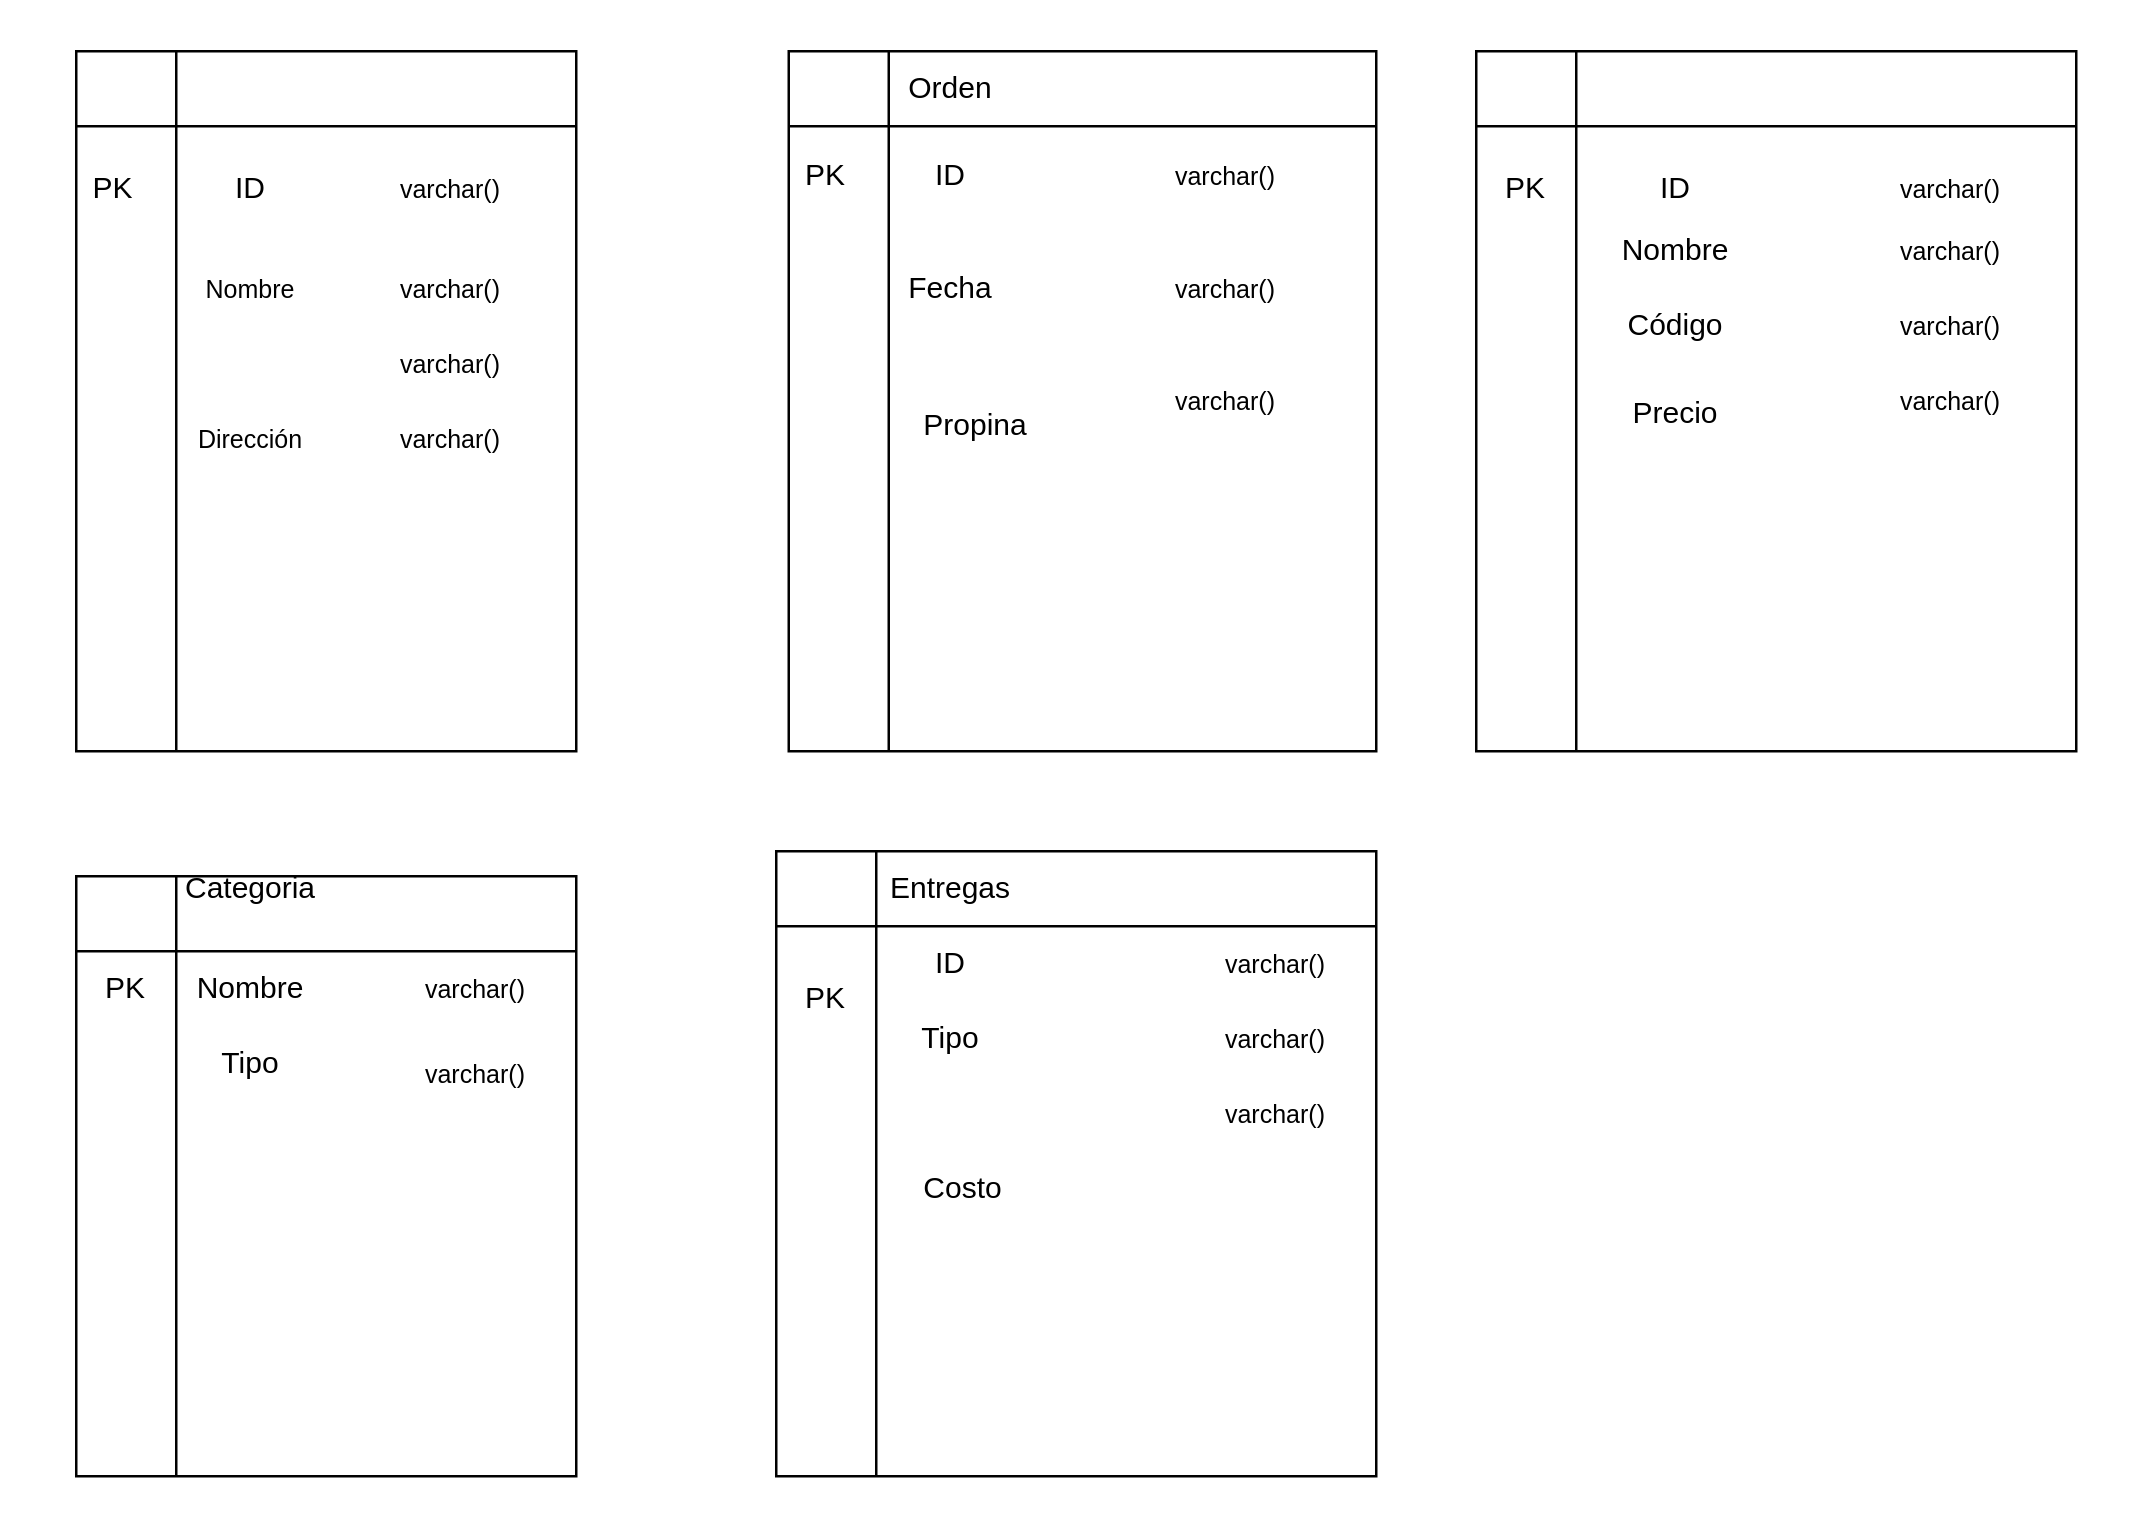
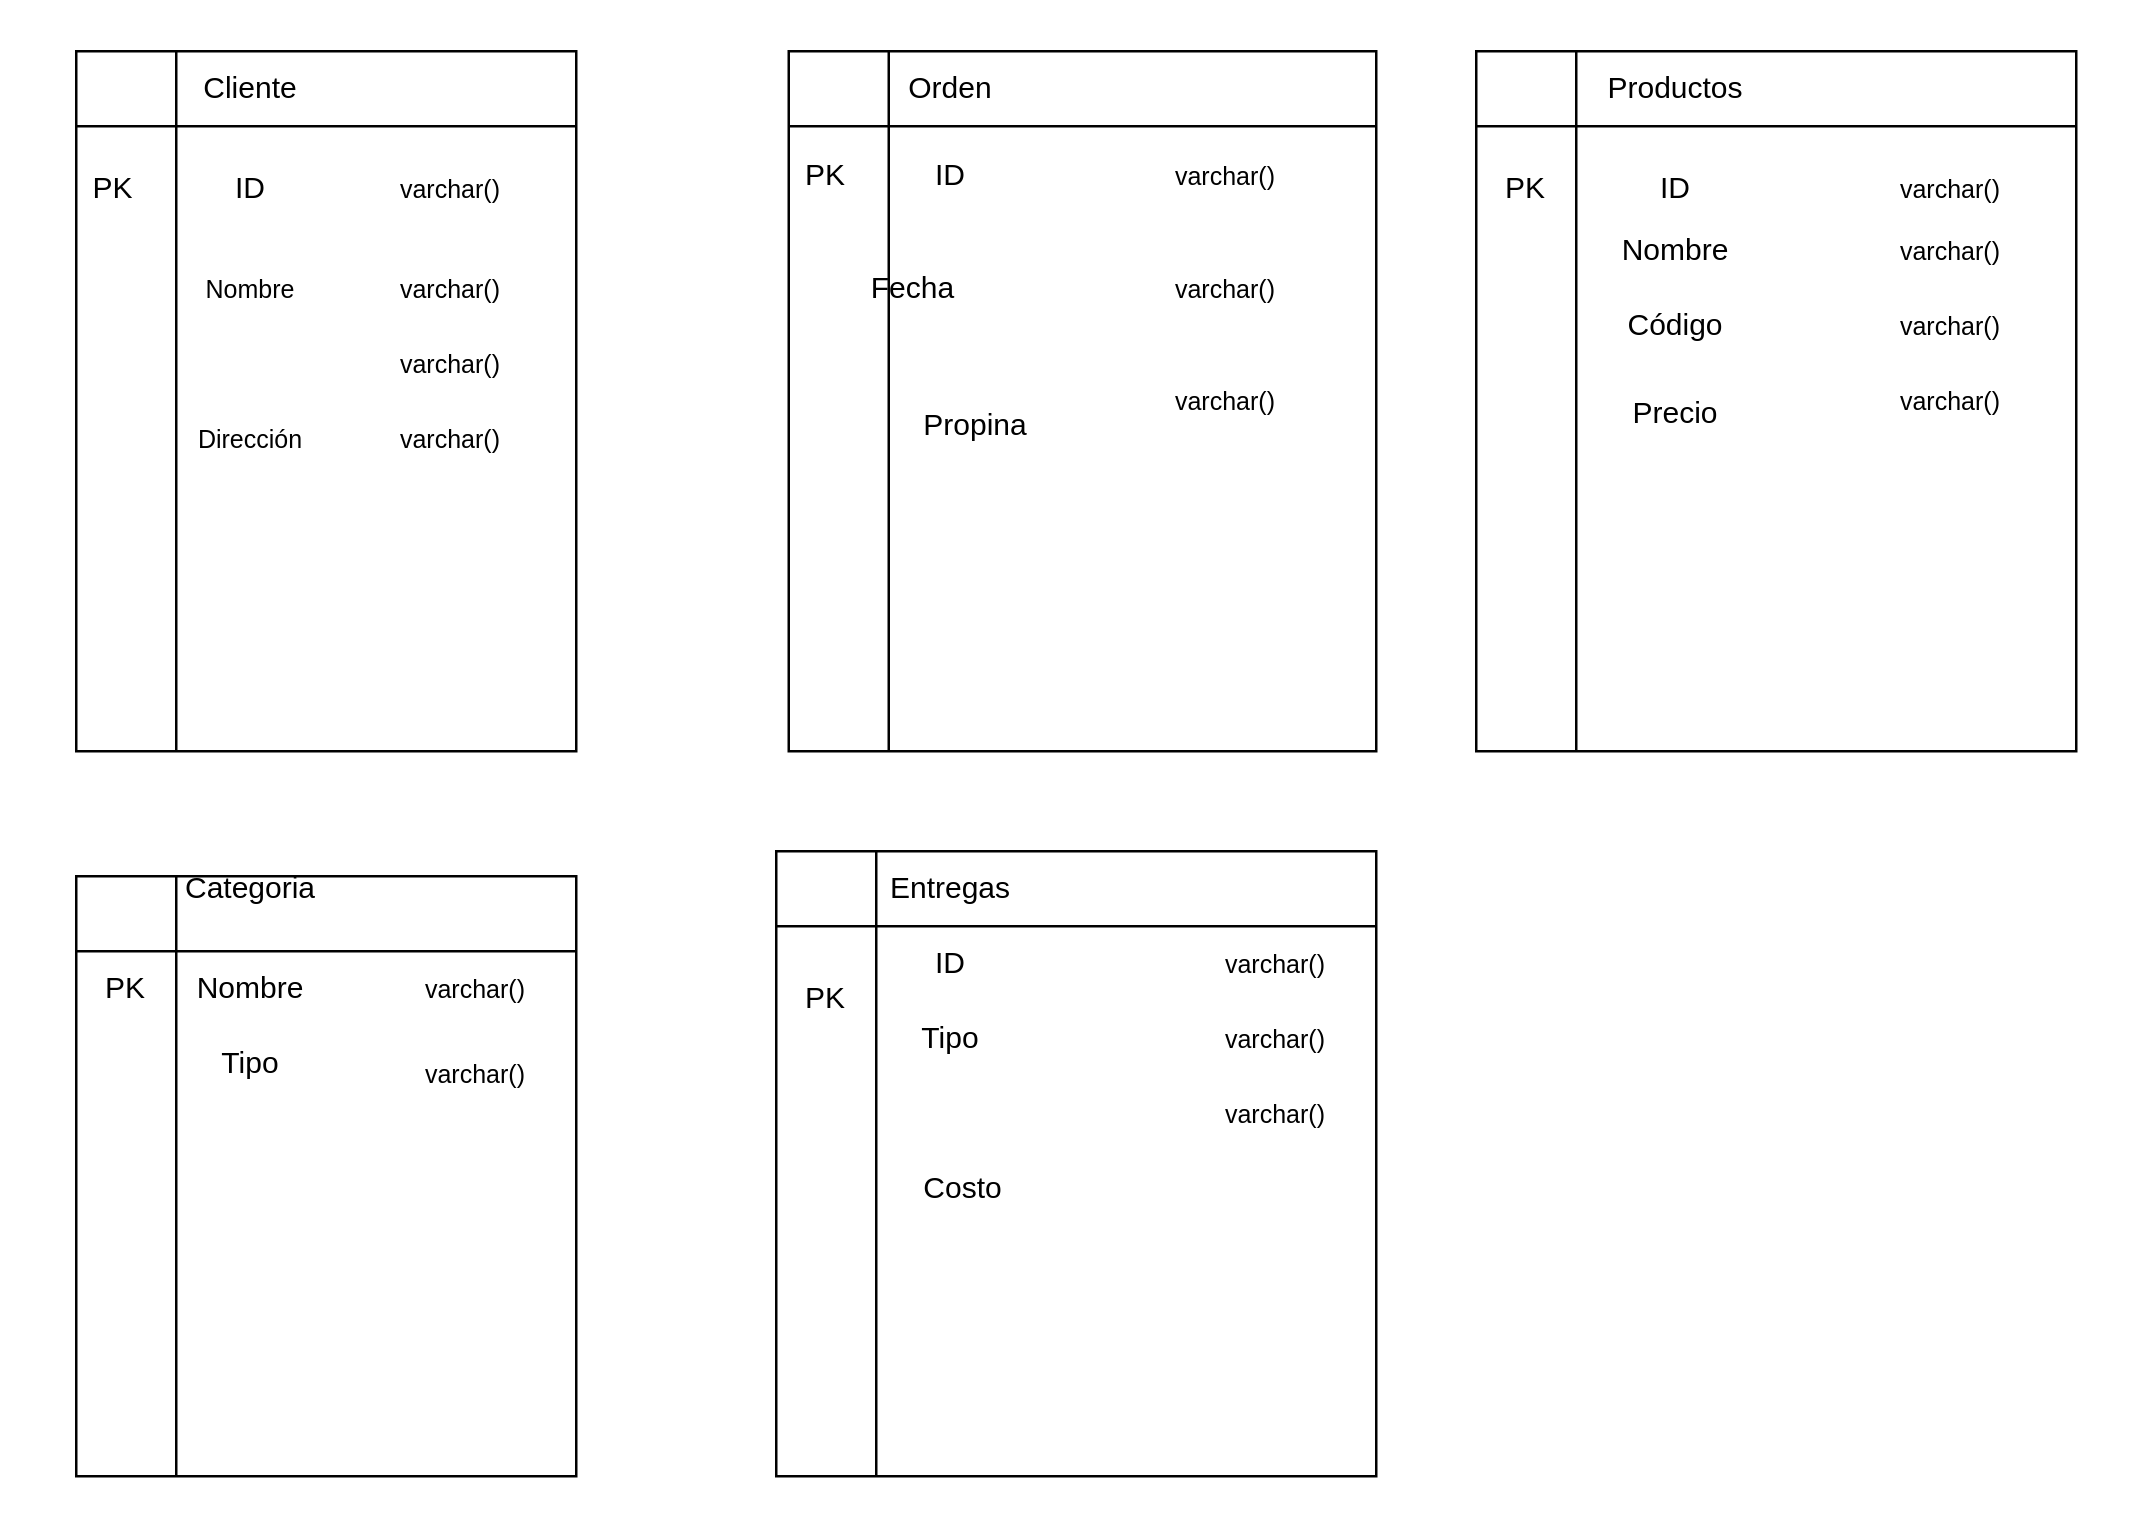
  <mxCell id="0" />
  <mxCell id="1" parent="0" />
  <mxCell id="2" value="" style="shape=internalStorage;whiteSpace=wrap;html=1;backgroundOutline=1;dx=40;dy=30;" vertex="1" parent="1"><mxGeometry x="30" y="20" width="200" height="280" as="geometry" /></mxCell>
+ <mxCell id="3" value="Cliente" style="text;html=1;align=center;verticalAlign=middle;whiteSpace=wrap;rounded=0;" vertex="1" parent="1"><mxGeometry x="50" y="20" width="100" height="30" as="geometry" /></mxCell>
  <mxCell id="4" value="ID" style="text;html=1;align=center;verticalAlign=middle;whiteSpace=wrap;rounded=0;" vertex="1" parent="1"><mxGeometry x="80" y="65" width="40" height="20" as="geometry" /></mxCell>
  <mxCell id="5" value="PK" style="text;html=1;align=center;verticalAlign=middle;whiteSpace=wrap;rounded=0;" vertex="1" parent="1"><mxGeometry x="30" y="70" width="30" height="10" as="geometry" /></mxCell>
  <mxCell id="6" value="&lt;span style=&quot;font-size: 10px;&quot;&gt;Nombre&lt;/span&gt;" style="text;html=1;align=center;verticalAlign=middle;whiteSpace=wrap;rounded=0;" vertex="1" parent="1"><mxGeometry x="70" y="100" width="60" height="30" as="geometry" /></mxCell>
  <mxCell id="7" value="&lt;span style=&quot;font-size: 10px;&quot;&gt;Dirección&lt;/span&gt;" style="text;html=1;align=center;verticalAlign=middle;whiteSpace=wrap;rounded=0;" vertex="1" parent="1"><mxGeometry x="70" y="160" width="60" height="30" as="geometry" /></mxCell>
  <mxCell id="8" value="" style="shape=internalStorage;whiteSpace=wrap;html=1;backgroundOutline=1;dx=40;dy=30;" vertex="1" parent="1"><mxGeometry x="315" y="20" width="235" height="280" as="geometry" /></mxCell>
  <mxCell id="9" value="Orden" style="text;html=1;align=center;verticalAlign=middle;whiteSpace=wrap;rounded=0;" vertex="1" parent="1"><mxGeometry x="350" y="20" width="60" height="30" as="geometry" /></mxCell>
  <mxCell id="10" value="ID" style="text;html=1;align=center;verticalAlign=middle;whiteSpace=wrap;rounded=0;" vertex="1" parent="1"><mxGeometry x="350" y="55" width="60" height="30" as="geometry" /></mxCell>
  <mxCell id="11" value="PK" style="text;html=1;align=center;verticalAlign=middle;whiteSpace=wrap;rounded=0;" vertex="1" parent="1"><mxGeometry x="300" y="55" width="60" height="30" as="geometry" /></mxCell>
- <mxCell id="12" value="Fecha" style="text;html=1;align=center;verticalAlign=middle;whiteSpace=wrap;rounded=0;" vertex="1" parent="1"><mxGeometry x="350" y="100" width="60" height="30" as="geometry" /></mxCell>
+ <mxCell id="12" value="Fecha" style="text;html=1;align=center;verticalAlign=middle;whiteSpace=wrap;rounded=0;" vertex="1" parent="1"><mxGeometry x="335" y="100" width="60" height="30" as="geometry" /></mxCell>
  <mxCell id="13" value="Propina" style="text;html=1;align=center;verticalAlign=middle;whiteSpace=wrap;rounded=0;" vertex="1" parent="1"><mxGeometry x="360" y="155" width="60" height="30" as="geometry" /></mxCell>
  <mxCell id="14" value="&lt;span style=&quot;font-size: 10px;&quot;&gt;varchar()&lt;/span&gt;" style="text;html=1;align=center;verticalAlign=middle;whiteSpace=wrap;rounded=0;" vertex="1" parent="1"><mxGeometry x="150" y="60" width="60" height="30" as="geometry" /></mxCell>
  <mxCell id="15" value="&lt;span style=&quot;font-size: 10px;&quot;&gt;varchar()&lt;/span&gt;" style="text;html=1;align=center;verticalAlign=middle;whiteSpace=wrap;rounded=0;" vertex="1" parent="1"><mxGeometry x="150" y="100" width="60" height="30" as="geometry" /></mxCell>
  <mxCell id="16" value="&lt;span style=&quot;font-size: 10px;&quot;&gt;varchar()&lt;/span&gt;" style="text;html=1;align=center;verticalAlign=middle;whiteSpace=wrap;rounded=0;" vertex="1" parent="1"><mxGeometry x="150" y="130" width="60" height="30" as="geometry" /></mxCell>
  <mxCell id="17" value="&lt;span style=&quot;font-size: 10px;&quot;&gt;varchar()&lt;/span&gt;" style="text;html=1;align=center;verticalAlign=middle;whiteSpace=wrap;rounded=0;" vertex="1" parent="1"><mxGeometry x="150" y="160" width="60" height="30" as="geometry" /></mxCell>
  <mxCell id="18" value="&lt;span style=&quot;font-size: 10px;&quot;&gt;varchar()&lt;/span&gt;" style="text;html=1;align=center;verticalAlign=middle;whiteSpace=wrap;rounded=0;" vertex="1" parent="1"><mxGeometry x="460" y="55" width="60" height="30" as="geometry" /></mxCell>
  <mxCell id="19" value="&lt;span style=&quot;font-size: 10px;&quot;&gt;varchar()&lt;/span&gt;" style="text;html=1;align=center;verticalAlign=middle;whiteSpace=wrap;rounded=0;" vertex="1" parent="1"><mxGeometry x="460" y="100" width="60" height="30" as="geometry" /></mxCell>
  <mxCell id="20" value="&lt;span style=&quot;font-size: 10px;&quot;&gt;varchar()&lt;/span&gt;" style="text;html=1;align=center;verticalAlign=middle;whiteSpace=wrap;rounded=0;" vertex="1" parent="1"><mxGeometry x="460" y="145" width="60" height="30" as="geometry" /></mxCell>
  <mxCell id="21" value="" style="shape=internalStorage;whiteSpace=wrap;html=1;backgroundOutline=1;dx=40;dy=30;" vertex="1" parent="1"><mxGeometry x="590" y="20" width="240" height="280" as="geometry" /></mxCell>
+ <mxCell id="22" value="Productos" style="text;html=1;align=center;verticalAlign=middle;whiteSpace=wrap;rounded=0;" vertex="1" parent="1"><mxGeometry x="640" y="20" width="60" height="30" as="geometry" /></mxCell>
  <mxCell id="23" value="PK" style="text;html=1;align=center;verticalAlign=middle;whiteSpace=wrap;rounded=0;" vertex="1" parent="1"><mxGeometry x="580" y="60" width="60" height="30" as="geometry" /></mxCell>
  <mxCell id="24" value="ID" style="text;html=1;align=center;verticalAlign=middle;whiteSpace=wrap;rounded=0;" vertex="1" parent="1"><mxGeometry x="640" y="60" width="60" height="30" as="geometry" /></mxCell>
  <mxCell id="25" value="Nombre" style="text;html=1;align=center;verticalAlign=middle;whiteSpace=wrap;rounded=0;" vertex="1" parent="1"><mxGeometry x="640" y="85" width="60" height="30" as="geometry" /></mxCell>
  <mxCell id="26" value="Código" style="text;html=1;align=center;verticalAlign=middle;whiteSpace=wrap;rounded=0;" vertex="1" parent="1"><mxGeometry x="640" y="115" width="60" height="30" as="geometry" /></mxCell>
  <mxCell id="27" value="Precio" style="text;html=1;align=center;verticalAlign=middle;whiteSpace=wrap;rounded=0;" vertex="1" parent="1"><mxGeometry x="640" y="150" width="60" height="30" as="geometry" /></mxCell>
  <mxCell id="28" value="&lt;span style=&quot;font-size: 10px;&quot;&gt;varchar()&lt;/span&gt;" style="text;html=1;align=center;verticalAlign=middle;whiteSpace=wrap;rounded=0;" vertex="1" parent="1"><mxGeometry x="750" y="60" width="60" height="30" as="geometry" /></mxCell>
  <mxCell id="29" value="&lt;span style=&quot;font-size: 10px;&quot;&gt;varchar()&lt;/span&gt;" style="text;html=1;align=center;verticalAlign=middle;whiteSpace=wrap;rounded=0;" vertex="1" parent="1"><mxGeometry x="750" y="85" width="60" height="30" as="geometry" /></mxCell>
  <mxCell id="30" value="&lt;span style=&quot;font-size: 10px;&quot;&gt;varchar()&lt;/span&gt;" style="text;html=1;align=center;verticalAlign=middle;whiteSpace=wrap;rounded=0;" vertex="1" parent="1"><mxGeometry x="750" y="115" width="60" height="30" as="geometry" /></mxCell>
  <mxCell id="31" value="&lt;span style=&quot;font-size: 10px;&quot;&gt;varchar()&lt;/span&gt;" style="text;html=1;align=center;verticalAlign=middle;whiteSpace=wrap;rounded=0;" vertex="1" parent="1"><mxGeometry x="750" y="145" width="60" height="30" as="geometry" /></mxCell>
  <mxCell id="32" value="" style="shape=internalStorage;whiteSpace=wrap;html=1;backgroundOutline=1;dx=40;dy=30;" vertex="1" parent="1"><mxGeometry x="30" y="350" width="200" height="240" as="geometry" /></mxCell>
  <mxCell id="33" value="Categoria" style="text;html=1;align=center;verticalAlign=middle;whiteSpace=wrap;rounded=0;" vertex="1" parent="1"><mxGeometry x="70" y="340" width="60" height="30" as="geometry" /></mxCell>
  <mxCell id="34" value="PK" style="text;html=1;align=center;verticalAlign=middle;whiteSpace=wrap;rounded=0;" vertex="1" parent="1"><mxGeometry x="20" y="380" width="60" height="30" as="geometry" /></mxCell>
  <mxCell id="35" value="Nombre" style="text;html=1;align=center;verticalAlign=middle;whiteSpace=wrap;rounded=0;" vertex="1" parent="1"><mxGeometry x="70" y="380" width="60" height="30" as="geometry" /></mxCell>
  <mxCell id="36" value="Tipo" style="text;html=1;align=center;verticalAlign=middle;whiteSpace=wrap;rounded=0;" vertex="1" parent="1"><mxGeometry x="70" y="410" width="60" height="30" as="geometry" /></mxCell>
  <mxCell id="37" value="&lt;span style=&quot;font-size: 10px;&quot;&gt;varchar()&lt;/span&gt;" style="text;html=1;align=center;verticalAlign=middle;whiteSpace=wrap;rounded=0;" vertex="1" parent="1"><mxGeometry x="160" y="380" width="60" height="30" as="geometry" /></mxCell>
  <mxCell id="38" value="&lt;span style=&quot;font-size: 10px;&quot;&gt;varchar()&lt;/span&gt;" style="text;html=1;align=center;verticalAlign=middle;whiteSpace=wrap;rounded=0;" vertex="1" parent="1"><mxGeometry x="160" y="414" width="60" height="30" as="geometry" /></mxCell>
  <mxCell id="39" value="" style="shape=internalStorage;whiteSpace=wrap;html=1;backgroundOutline=1;dx=40;dy=30;" vertex="1" parent="1"><mxGeometry x="310" y="340" width="240" height="250" as="geometry" /></mxCell>
  <mxCell id="40" value="Entregas" style="text;html=1;align=center;verticalAlign=middle;whiteSpace=wrap;rounded=0;" vertex="1" parent="1"><mxGeometry x="350" y="340" width="60" height="30" as="geometry" /></mxCell>
  <mxCell id="41" value="Tipo" style="text;html=1;align=center;verticalAlign=middle;whiteSpace=wrap;rounded=0;" vertex="1" parent="1"><mxGeometry x="350" y="400" width="60" height="30" as="geometry" /></mxCell>
  <mxCell id="42" value="Costo" style="text;html=1;align=center;verticalAlign=middle;whiteSpace=wrap;rounded=0;" vertex="1" parent="1"><mxGeometry x="355" y="460" width="60" height="30" as="geometry" /></mxCell>
  <mxCell id="43" value="PK" style="text;html=1;align=center;verticalAlign=middle;whiteSpace=wrap;rounded=0;" vertex="1" parent="1"><mxGeometry x="300" y="384" width="60" height="30" as="geometry" /></mxCell>
  <mxCell id="44" value="&lt;span style=&quot;font-size: 10px;&quot;&gt;varchar()&lt;/span&gt;" style="text;html=1;align=center;verticalAlign=middle;whiteSpace=wrap;rounded=0;" vertex="1" parent="1"><mxGeometry x="480" y="370" width="60" height="30" as="geometry" /></mxCell>
  <mxCell id="45" value="&lt;span style=&quot;font-size: 10px;&quot;&gt;varchar()&lt;/span&gt;" style="text;html=1;align=center;verticalAlign=middle;whiteSpace=wrap;rounded=0;" vertex="1" parent="1"><mxGeometry x="480" y="400" width="60" height="30" as="geometry" /></mxCell>
  <mxCell id="46" value="ID" style="text;html=1;align=center;verticalAlign=middle;whiteSpace=wrap;rounded=0;" vertex="1" parent="1"><mxGeometry x="350" y="370" width="60" height="30" as="geometry" /></mxCell>
  <mxCell id="47" value="&lt;span style=&quot;font-size: 10px;&quot;&gt;varchar()&lt;/span&gt;" style="text;html=1;align=center;verticalAlign=middle;whiteSpace=wrap;rounded=0;" vertex="1" parent="1"><mxGeometry x="480" y="430" width="60" height="30" as="geometry" /></mxCell>
